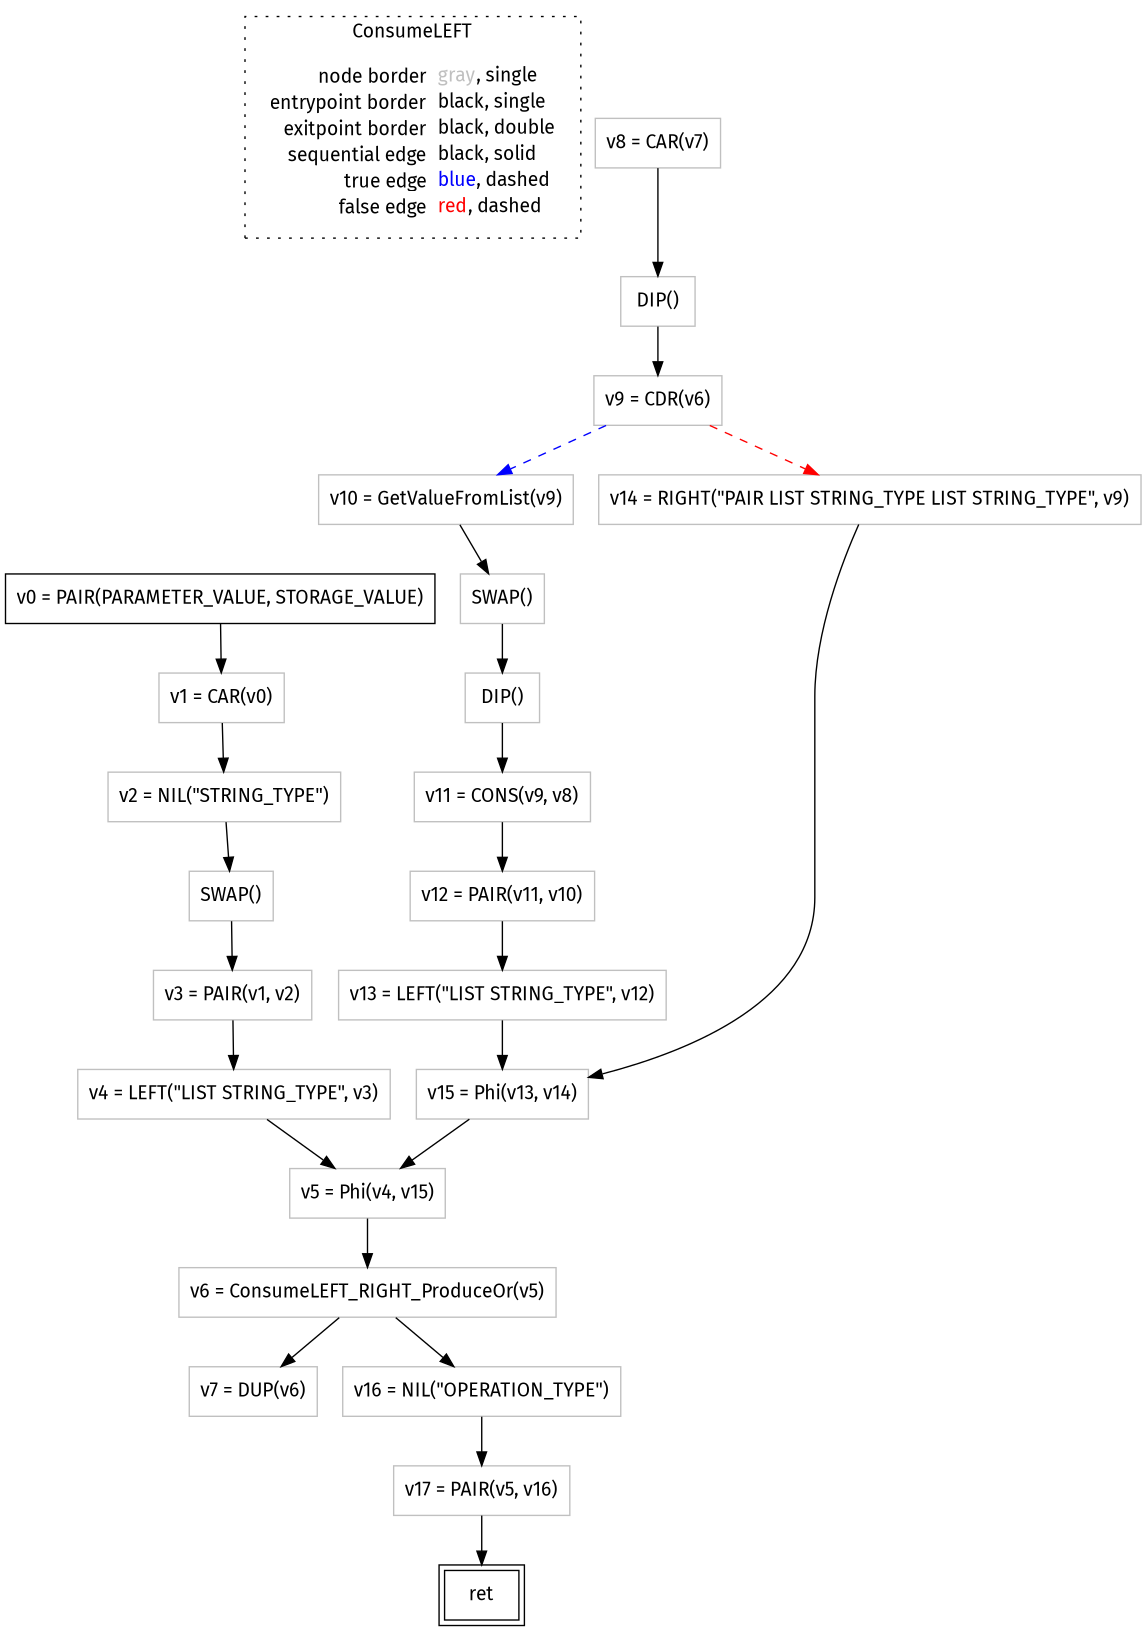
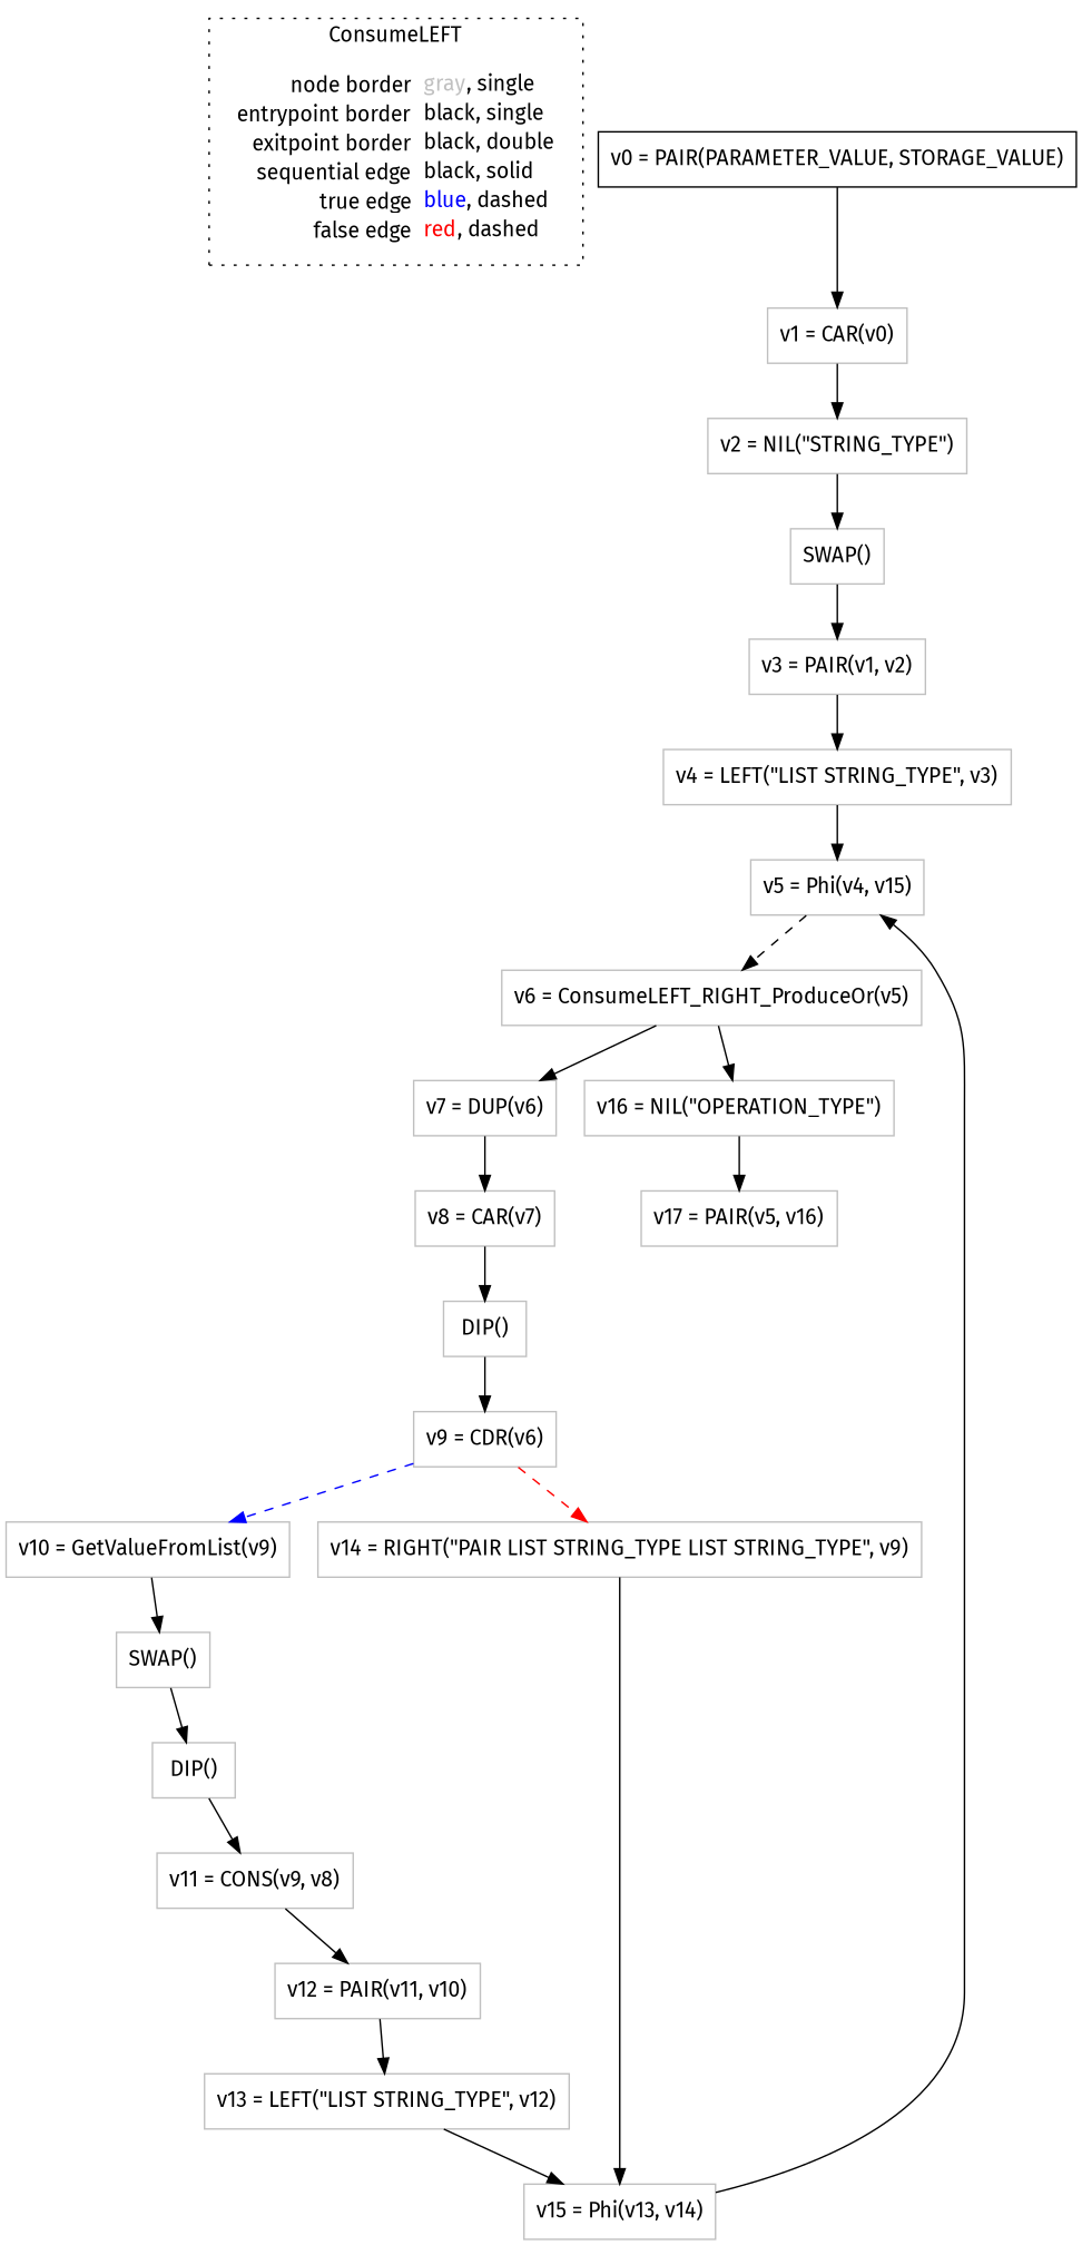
  digraph {
    fontname="Fira Sans"
    node [fontname="Fira Sans" shape=rect color=gray]
    edge [color=black fontname="Fira Sans"]
    n1 [label=<<table border="0" cellpadding="2" cellspacing="0" cellborder="0"><tr><td align="right">node border&nbsp;</td><td align="left"><font color="gray">gray</font>, single</td></tr><tr><td align="right">entrypoint border&nbsp;</td><td align="left"><font color="black">black</font>, single</td></tr><tr><td align="right">exitpoint border&nbsp;</td><td align="left"><font color="black">black</font>, double</td></tr><tr><td align="right">sequential edge&nbsp;</td><td align="left"><font color="black">black</font>, solid</td></tr><tr><td align="right">true edge&nbsp;</td><td align="left"><font color="blue">blue</font>, dashed</td></tr><tr><td align="right">false edge&nbsp;</td><td align="left"><font color="red">red</font>, dashed</td></tr></table>> shape=plaintext color=""]
    n2 [color=black label=<v0 = PAIR(PARAMETER_VALUE, STORAGE_VALUE)>]
    n3 [label=<v1 = CAR(v0)>]
    n4 [label=<v2 = NIL(&quot;STRING_TYPE&quot;)>]
    n5 [label=<v4 = LEFT(&quot;LIST STRING_TYPE&quot;, v3)>]
    n6 [label=<v5 = Phi(v4, v15)>]
    n7 [label=<v6 = ConsumeLEFT_RIGHT_ProduceOr(v5)>]
    n8 [label=<DIP()>]
    n9 [label=<v9 = CDR(v6)>]
    n10 [label=<v10 = GetValueFromList(v9)>]
    n11 [label=<v14 = RIGHT(&quot;PAIR LIST STRING_TYPE LIST STRING_TYPE&quot;, v9)>]
    n12 [label=<v3 = PAIR(v1, v2)>]
    n13 [label=<v7 = DUP(v6)>]
    n14 [label=<v16 = NIL(&quot;OPERATION_TYPE&quot;)>]
    n15 [label=<v8 = CAR(v7)>]
    n16 [label=<v17 = PAIR(v5, v16)>]
-   n17 [color=black label=<ret> peripheries=2]
    n18 [label=<SWAP()>]
    n19 [label=<DIP()>]
    n20 [label=<v11 = CONS(v9, v8)>]
    n21 [label=<v12 = PAIR(v11, v10)>]
    n22 [label=<v13 = LEFT(&quot;LIST STRING_TYPE&quot;, v12)>]
    n23 [label=<SWAP()>]
    n24 [label=<v15 = Phi(v13, v14)>]
    subgraph cluster_1 {
      label=ConsumeLEFT
      style=dotted
      n1
    }
    n2 -> n3
    n3 -> n4
    n4 -> n23
    n5 -> n6
-   n6 -> n7
+   n6 -> n7 [style=dashed]
    n7 -> n13
    n7 -> n14
    n8 -> n9
    n9 -> n10 [color=blue style=dashed]
    n9 -> n11 [color=red style=dashed]
    n10 -> n18
    n11 -> n24
    n12 -> n5
+   n13 -> n15
    n14 -> n16
    n15 -> n8
-   n16 -> n17
    n18 -> n19
    n19 -> n20
    n20 -> n21
    n21 -> n22
    n22 -> n24
    n23 -> n12
    n24 -> n6
  }
